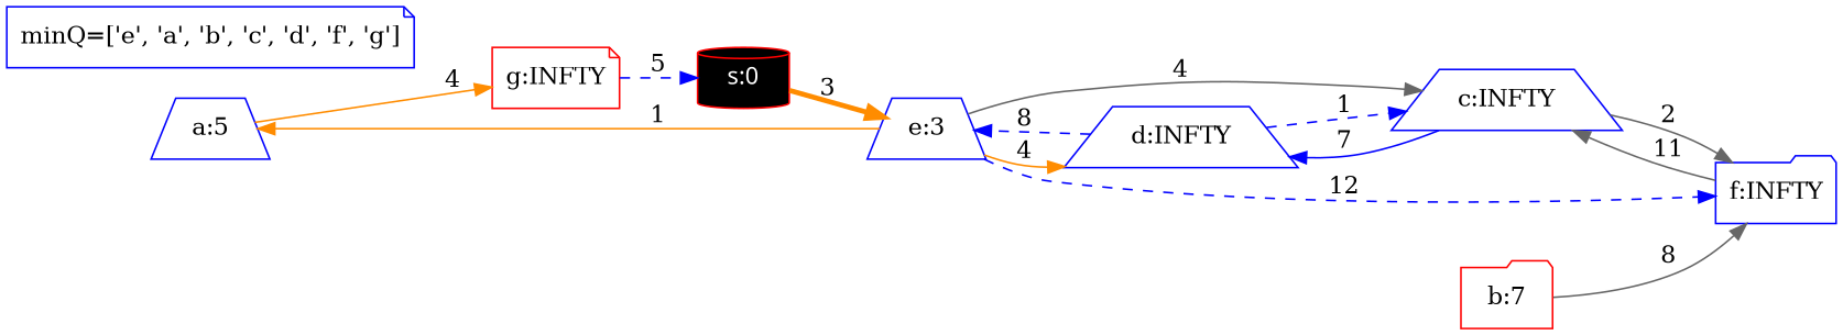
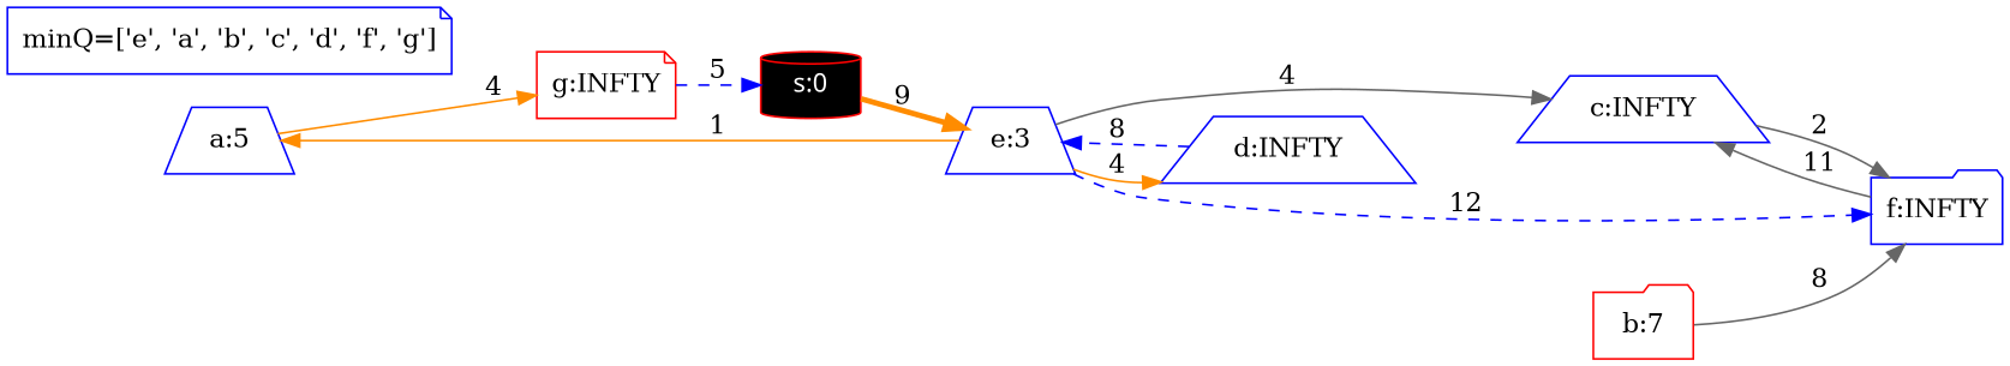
  digraph {
    rankdir=LR
    node [color=blue shape=trapezium]
    edge [color=blue penwidth=1 style=bold]
    n1 [label="a:5"]
    n2 [color=red label="g:INFTY" shape=note]
    n3 [color=red fillcolor=black fontcolor=white fontname="time-bold" label="s:0" shape=cylinder style=filled]
    n4 [color=red label="b:7" shape=folder]
    n5 [label="f:INFTY" shape=folder]
    n6 [label="c:INFTY"]
    n7 [label="d:INFTY"]
    n8 [label="e:3"]
    n9 [label="minQ=['e', 'a', 'b', 'c', 'd', 'f', 'g']" shape=note]
    n1 -> n2 [color=darkorange label=4]
    n2 -> n3 [label=5 style=dashed]
-   n3 -> n8 [color=darkorange label=3 penwidth=3]
+   n3 -> n8 [color=darkorange label=9 penwidth=3]
    n4 -> n5 [color=gray40 label=8]
    n5 -> n6 [color=gray40 label=11]
    n6 -> n5 [color=gray40 label=2]
-   n6 -> n7 [label=7]
-   n7 -> n6 [label=1 style=dashed]
    n7 -> n8 [label=8 style=dashed]
    n8 -> n1 [color=darkorange label=1]
    n8 -> n5 [label=12 style=dashed]
    n8 -> n6 [color=gray40 label=4]
    n8 -> n7 [color=darkorange label=4]
  }
